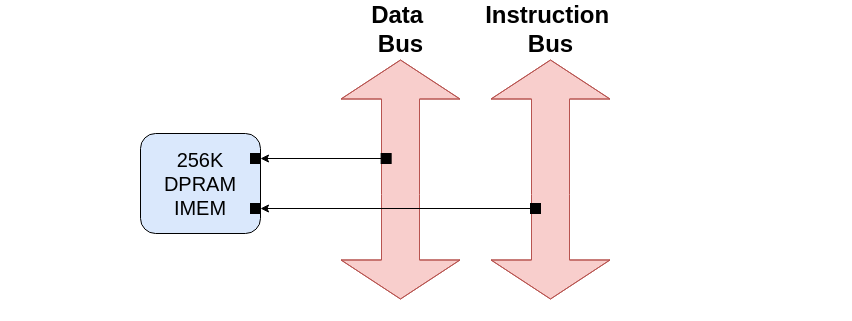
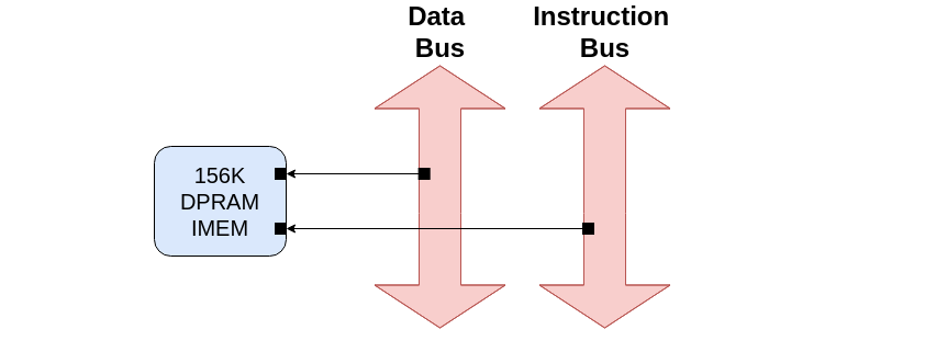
  <mxCell id="0" />
  <mxCell id="1" parent="0" />
  <mxCell id="2" value="" style="rounded=0;whiteSpace=wrap;html=1;strokeColor=none;fillColor=none;" vertex="1" parent="1"><mxGeometry x="20" y="20" width="810" height="60" as="geometry" /></mxCell>
  <mxCell id="3" value="&lt;b&gt;&lt;font style=&quot;font-size: 24px;&quot;&gt;Instruction&amp;nbsp;&lt;/font&gt;&lt;/b&gt;&lt;div&gt;&lt;b&gt;&lt;font style=&quot;font-size: 24px;&quot;&gt;Bus&lt;/font&gt;&lt;/b&gt;&lt;/div&gt;" style="shape=flexArrow;endArrow=classic;startArrow=classic;html=1;rounded=0;endWidth=80;endSize=12.67;startWidth=80;startSize=12.67;width=38;fillColor=#f8cecc;strokeColor=#b85450;" parent="1" edge="1"><mxGeometry x="1" y="30" width="100" height="100" relative="1" as="geometry"><mxPoint x="550" y="260" as="sourcePoint" /><mxPoint x="550" y="20" as="targetPoint" /><Array as="points"><mxPoint x="550" y="155" /></Array><mxPoint x="30" y="-30" as="offset" /></mxGeometry></mxCell>
  <mxCell id="4" value="&lt;b&gt;&lt;font style=&quot;font-size: 24px;&quot;&gt;Data&amp;nbsp;&lt;/font&gt;&lt;/b&gt;&lt;div&gt;&lt;b&gt;&lt;font style=&quot;font-size: 24px;&quot;&gt;Bus&lt;/font&gt;&lt;/b&gt;&lt;/div&gt;" style="shape=flexArrow;endArrow=classic;startArrow=classic;html=1;rounded=0;endWidth=80;endSize=12.67;startWidth=80;startSize=12.67;width=38;fillColor=#f8cecc;strokeColor=#b85450;" parent="1" edge="1"><mxGeometry x="1" y="30" width="100" height="100" relative="1" as="geometry"><mxPoint x="400" y="260" as="sourcePoint" /><mxPoint x="400" y="20" as="targetPoint" /><Array as="points"><mxPoint x="400" y="155" /></Array><mxPoint x="30" y="-30" as="offset" /></mxGeometry></mxCell>
- <mxCell id="5" value="256K&lt;br&gt;DPRAM&lt;br&gt;IMEM" style="rounded=1;whiteSpace=wrap;html=1;fontSize=20;fillColor=#DAE8FC;" parent="1" vertex="1"><mxGeometry x="140" y="94" width="120" height="100" as="geometry" /></mxCell>
+ <mxCell id="5" value="156K&lt;br&gt;DPRAM&lt;br&gt;IMEM" style="rounded=1;whiteSpace=wrap;html=1;fontSize=20;fillColor=#DAE8FC;" parent="1" vertex="1"><mxGeometry x="140" y="94" width="120" height="100" as="geometry" /></mxCell>
  <mxCell id="6" value="" style="rounded=0;whiteSpace=wrap;html=1;fontSize=20;fillColor=#000000;" parent="1" vertex="1"><mxGeometry x="250" y="114" width="10" height="10" as="geometry" /></mxCell>
  <mxCell id="7" value="" style="rounded=0;whiteSpace=wrap;html=1;fontSize=20;fillColor=#000000;" parent="1" vertex="1"><mxGeometry x="380.64" y="114" width="10" height="10" as="geometry" /></mxCell>
  <mxCell id="8" value="" style="endArrow=classic;html=1;rounded=0;fontSize=20;" parent="1" source="7" target="6" edge="1"><mxGeometry width="50" height="50" relative="1" as="geometry"><mxPoint x="-62" y="94" as="sourcePoint" /><mxPoint x="-12" y="44" as="targetPoint" /></mxGeometry></mxCell>
  <mxCell id="9" value="" style="rounded=0;whiteSpace=wrap;html=1;fontSize=20;fillColor=#000000;" parent="1" vertex="1"><mxGeometry x="250" y="164" width="10" height="10" as="geometry" /></mxCell>
  <mxCell id="10" value="" style="rounded=0;whiteSpace=wrap;html=1;fontSize=20;fillColor=#000000;" parent="1" vertex="1"><mxGeometry x="530" y="164" width="10" height="10" as="geometry" /></mxCell>
  <mxCell id="11" value="" style="endArrow=classic;html=1;rounded=0;fontSize=20;" parent="1" source="10" target="9" edge="1"><mxGeometry width="50" height="50" relative="1" as="geometry"><mxPoint x="-52" y="104" as="sourcePoint" /><mxPoint x="-2" y="54" as="targetPoint" /></mxGeometry></mxCell>
